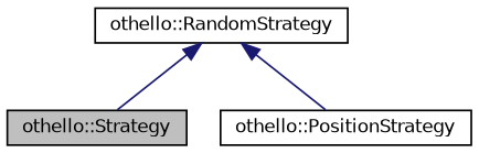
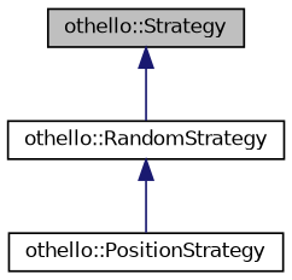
  digraph {
    node [color=black fillcolor=white fontname=Helvetica fontsize=10 shape=record style=filled]
    edge [color=midnightblue dir=back fontname=Helvetica fontsize=10 labelfontname=Helvetica labelfontsize=10 style=solid]
    n1 [fillcolor=grey75 fontcolor=black height=0.2 label="othello::Strategy" width=0.4]
    n2 [height=0.2 label="othello::RandomStrategy" width=0.4]
    n3 [height=0.2 label="othello::PositionStrategy" width=0.4]
-   n2 -> n1
+   n1 -> n2
    n2 -> n3
  }
